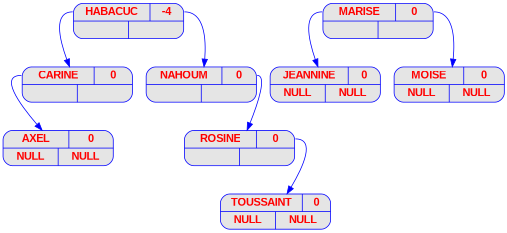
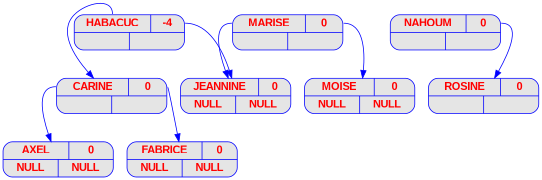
  digraph {
    node [color=blue fillcolor=grey90 fontcolor=red fontname="Arial bold" fontsize=14 shape=record style="rounded, filled"]
    edge [color=blue tailport=d]
    n1 [label="{{<g> HABACUC | <d> -4 } | { <g> | <d>}}" width=2]
    n2 [label="{{<g> CARINE | <d> 0 } | { <g> | <d>}}" width=2]
    n3 [label="{{<g> NAHOUM | <d> 0 } | { <g> | <d>}}" width=2]
    n4 [label="{{<g> AXEL | <d> 0 }| { <g> NULL | <d> NULL}}" width=2]
+   n5 [label="{{<g> FABRICE | <d> 0 }| { <g> NULL | <d> NULL}}" width=2]
    n6 [label="{{<g> ROSINE | <d> 0 } | { <g> | <d>}}" width=2]
    n7 [label="{{<g> MARISE | <d> 0 } | { <g> | <d>}}" width=2]
    n8 [label="{{<g> JEANNINE | <d> 0 }| { <g> NULL | <d> NULL}}" width=2]
    n9 [label="{{<g> MOISE | <d> 0 }| { <g> NULL | <d> NULL}}" width=2]
-   n10 [label="{{<g> TOUSSAINT | <d> 0 }| { <g> NULL | <d> NULL}}" width=2]
    n1 -> n2 [tailport=g]
-   n1 -> n3
+   n1 -> n8
    n2 -> n4 [tailport=g]
+   n2 -> n5
    n3 -> n6
-   n6 -> n10
    n7 -> n8 [tailport=g]
    n7 -> n9
  }
